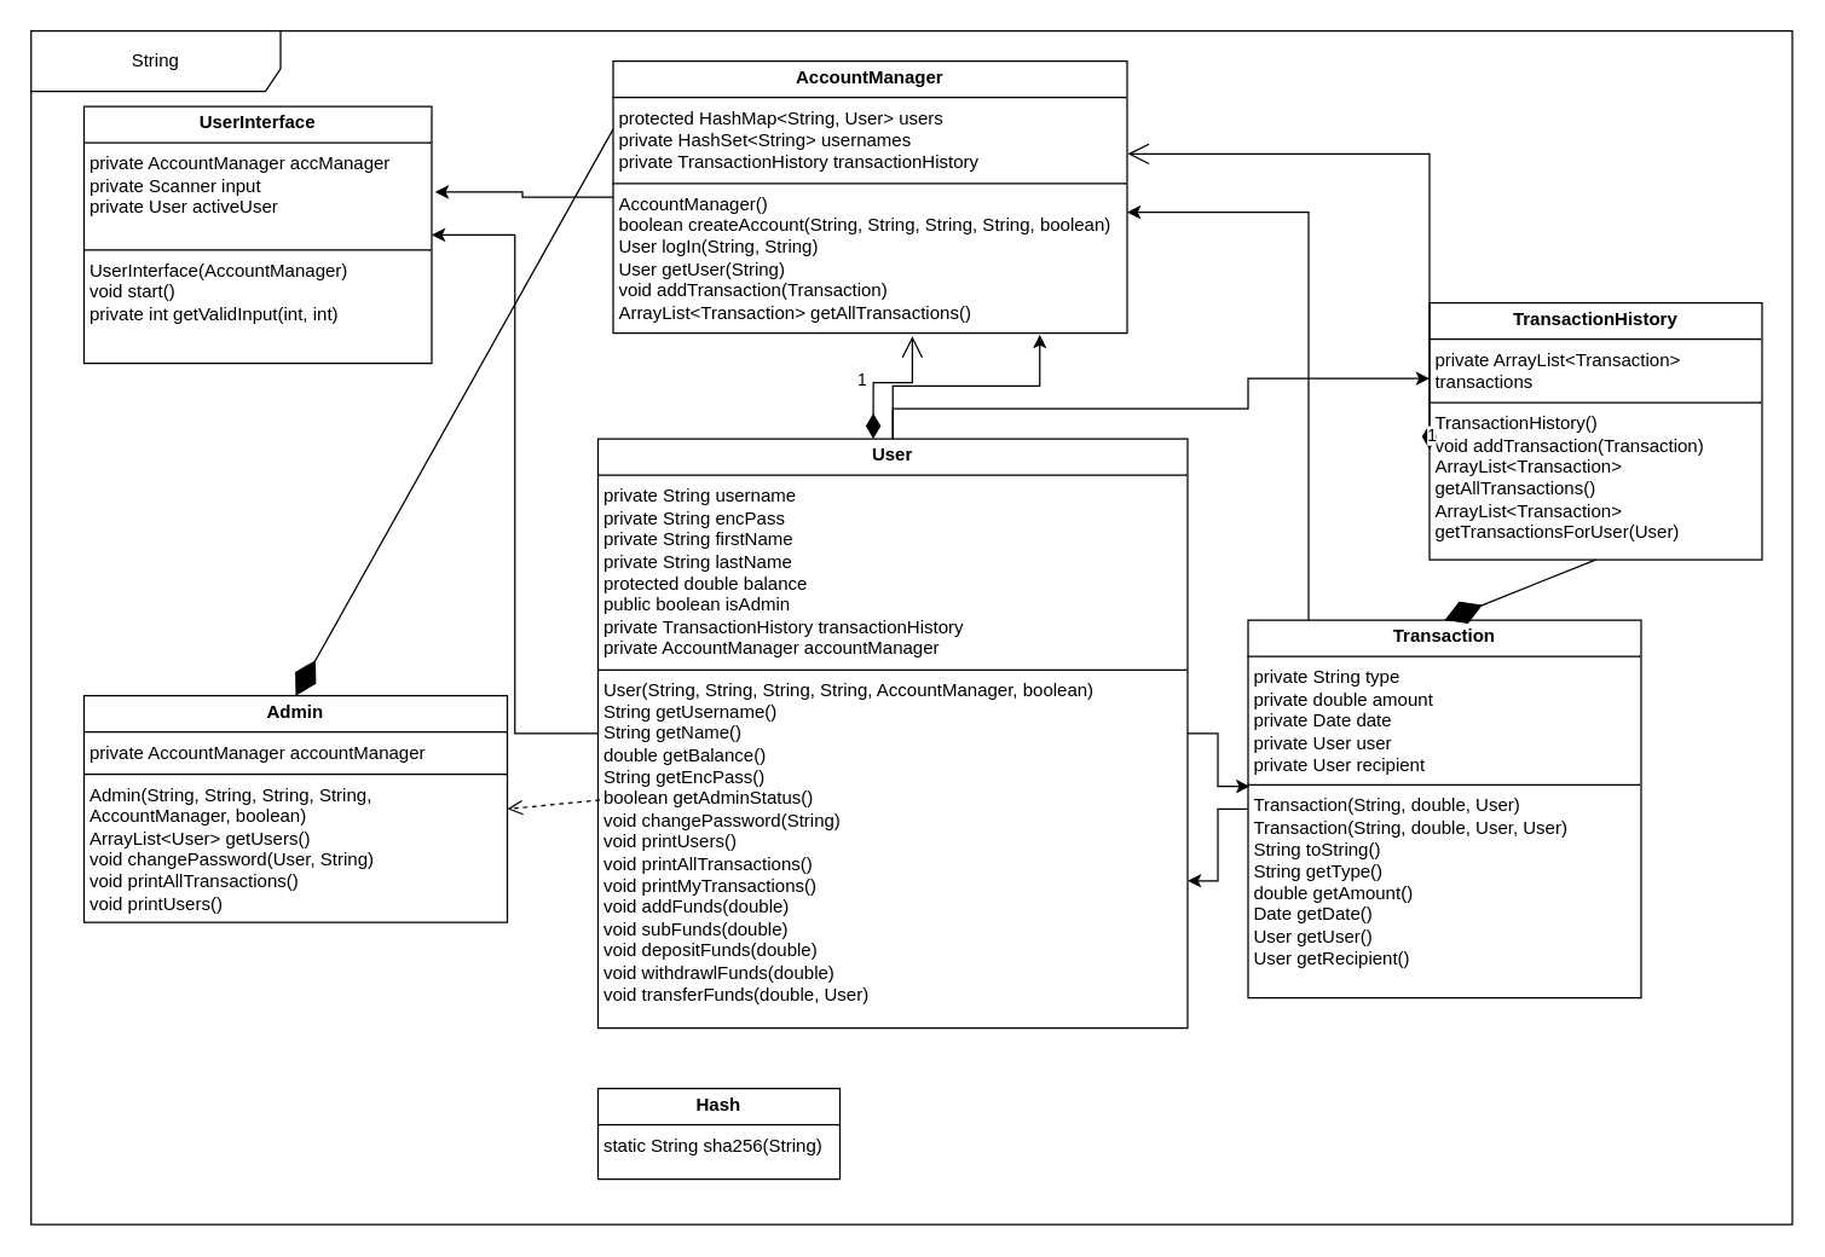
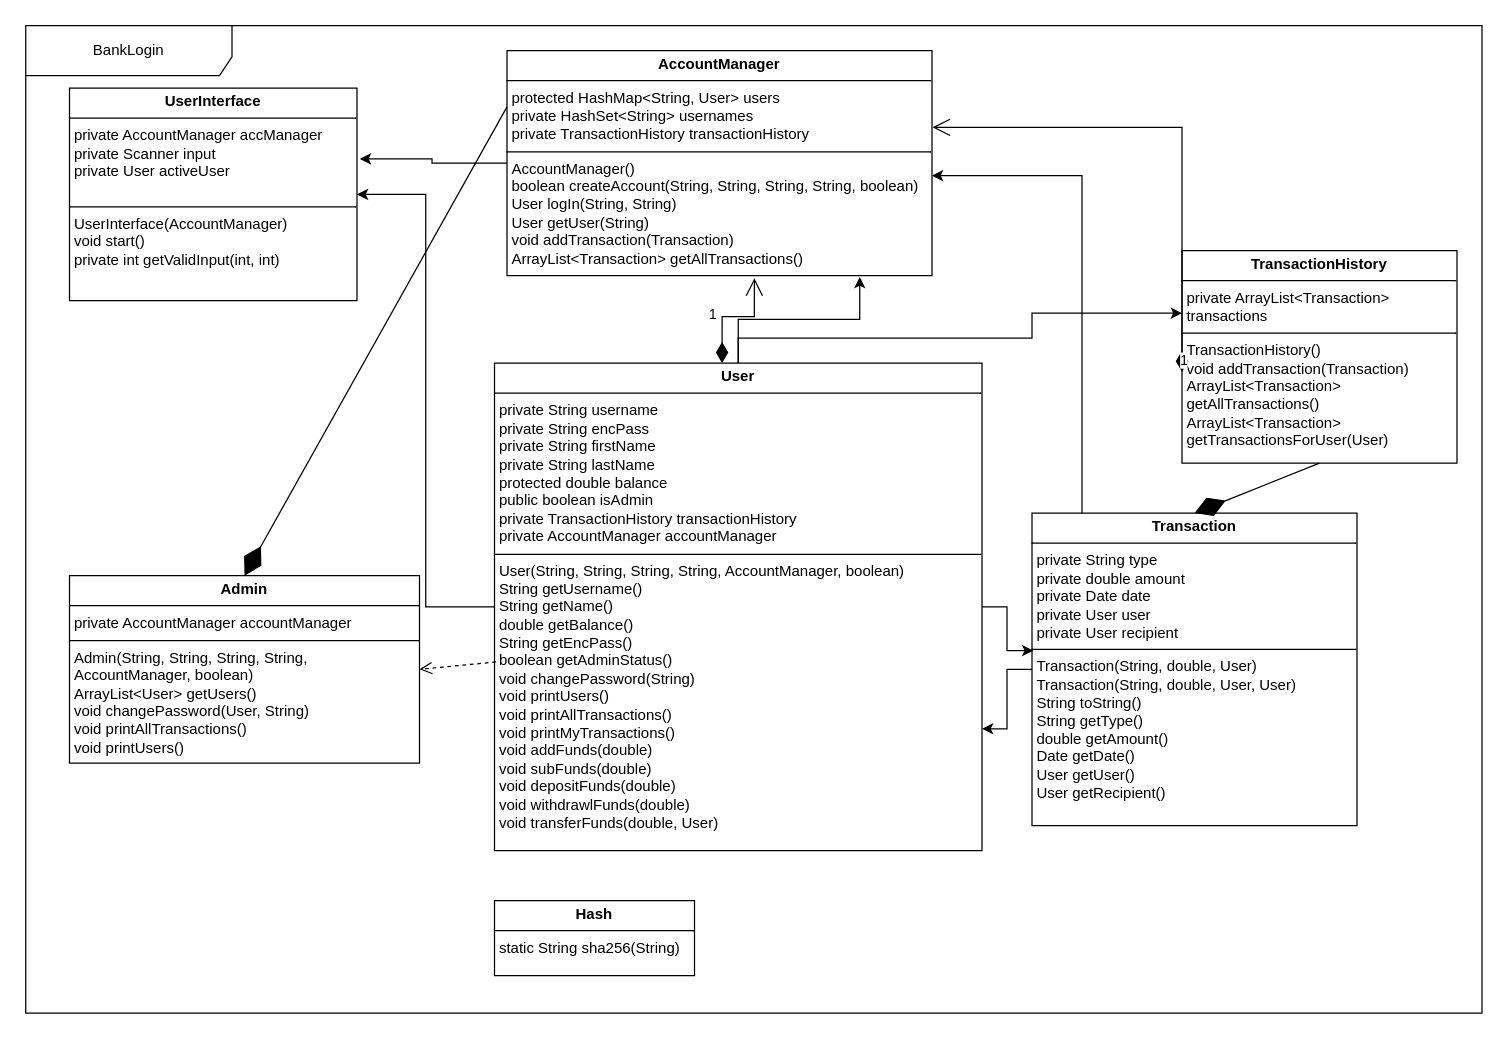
  <mxCell id="0" />
  <mxCell id="1" parent="0" />
  <mxCell id="2" value="&lt;p style=&quot;margin:0px;margin-top:4px;text-align:center;&quot;&gt;&lt;b&gt;AccountManager&lt;/b&gt;&lt;/p&gt;&lt;hr size=&quot;1&quot; style=&quot;border-style:solid;&quot;&gt;&lt;p style=&quot;margin:0px;margin-left:4px;&quot;&gt;protected HashMap&amp;lt;String, User&amp;gt; users&lt;/p&gt;&lt;p style=&quot;margin:0px;margin-left:4px;&quot;&gt;private HashSet&amp;lt;String&amp;gt; usernames&lt;/p&gt;&lt;p style=&quot;margin:0px;margin-left:4px;&quot;&gt;private TransactionHistory transactionHistory&lt;/p&gt;&lt;hr size=&quot;1&quot; style=&quot;border-style:solid;&quot;&gt;&lt;p style=&quot;margin:0px;margin-left:4px;&quot;&gt;AccountManager()&lt;/p&gt;&lt;p style=&quot;margin:0px;margin-left:4px;&quot;&gt;boolean createAccount(String, String, String, String, boolean)&lt;/p&gt;&lt;p style=&quot;margin:0px;margin-left:4px;&quot;&gt;User logIn(String, String)&lt;/p&gt;&lt;p style=&quot;margin:0px;margin-left:4px;&quot;&gt;User getUser(String)&lt;/p&gt;&lt;p style=&quot;margin:0px;margin-left:4px;&quot;&gt;void addTransaction(Transaction)&lt;/p&gt;&lt;p style=&quot;margin:0px;margin-left:4px;&quot;&gt;ArrayList&amp;lt;Transaction&amp;gt; getAllTransactions()&lt;/p&gt;" style="verticalAlign=top;align=left;overflow=fill;html=1;whiteSpace=wrap;" vertex="1" parent="1"><mxGeometry x="405" y="40" width="340" height="180" as="geometry" /></mxCell>
  <mxCell id="3" value="&lt;p style=&quot;margin:0px;margin-top:4px;text-align:center;&quot;&gt;&lt;b&gt;Admin&lt;/b&gt;&lt;/p&gt;&lt;hr size=&quot;1&quot; style=&quot;border-style:solid;&quot;&gt;&lt;p style=&quot;margin:0px;margin-left:4px;&quot;&gt;private AccountManager accountManager&lt;/p&gt;&lt;hr size=&quot;1&quot; style=&quot;border-style:solid;&quot;&gt;&lt;p style=&quot;margin:0px;margin-left:4px;&quot;&gt;Admin(String, String, String, String, AccountManager, boolean)&lt;/p&gt;&lt;p style=&quot;margin:0px;margin-left:4px;&quot;&gt;ArrayList&amp;lt;User&amp;gt; getUsers()&lt;/p&gt;&lt;p style=&quot;margin:0px;margin-left:4px;&quot;&gt;void changePassword(User, String)&lt;/p&gt;&lt;p style=&quot;margin:0px;margin-left:4px;&quot;&gt;void printAllTransactions()&lt;/p&gt;&lt;p style=&quot;margin:0px;margin-left:4px;&quot;&gt;void printUsers()&lt;/p&gt;" style="verticalAlign=top;align=left;overflow=fill;html=1;whiteSpace=wrap;" vertex="1" parent="1"><mxGeometry x="55" y="460" width="280" height="150" as="geometry" /></mxCell>
  <mxCell id="4" style="edgeStyle=orthogonalEdgeStyle;rounded=0;orthogonalLoop=1;jettySize=auto;html=1;" edge="1" parent="1" source="6"><mxGeometry relative="1" as="geometry"><mxPoint x="945" y="250" as="targetPoint" /><Array as="points"><mxPoint x="590" y="270" /><mxPoint x="825" y="270" /><mxPoint x="825" y="250" /></Array></mxGeometry></mxCell>
  <mxCell id="5" style="edgeStyle=orthogonalEdgeStyle;rounded=0;orthogonalLoop=1;jettySize=auto;html=1;entryX=1;entryY=0.5;entryDx=0;entryDy=0;" edge="1" parent="1" source="6" target="12"><mxGeometry relative="1" as="geometry" /></mxCell>
  <mxCell id="6" value="&lt;p style=&quot;margin:0px;margin-top:4px;text-align:center;&quot;&gt;&lt;b&gt;User&lt;/b&gt;&lt;/p&gt;&lt;hr size=&quot;1&quot; style=&quot;border-style:solid;&quot;&gt;&lt;p style=&quot;margin:0px;margin-left:4px;&quot;&gt;private String username&lt;/p&gt;&lt;p style=&quot;margin:0px;margin-left:4px;&quot;&gt;private String encPass&lt;/p&gt;&lt;p style=&quot;margin:0px;margin-left:4px;&quot;&gt;private String firstName&lt;/p&gt;&lt;p style=&quot;margin:0px;margin-left:4px;&quot;&gt;private String lastName&lt;/p&gt;&lt;p style=&quot;margin:0px;margin-left:4px;&quot;&gt;protected double balance&lt;/p&gt;&lt;p style=&quot;margin:0px;margin-left:4px;&quot;&gt;public boolean isAdmin&lt;/p&gt;&lt;p style=&quot;margin:0px;margin-left:4px;&quot;&gt;private TransactionHistory transactionHistory&lt;/p&gt;&lt;p style=&quot;margin:0px;margin-left:4px;&quot;&gt;private AccountManager accountManager&lt;/p&gt;&lt;hr size=&quot;1&quot; style=&quot;border-style:solid;&quot;&gt;&lt;p style=&quot;margin:0px;margin-left:4px;&quot;&gt;User(String, String, String, String, AccountManager, boolean)&lt;/p&gt;&lt;p style=&quot;margin:0px;margin-left:4px;&quot;&gt;String getUsername()&lt;/p&gt;&lt;p style=&quot;margin:0px;margin-left:4px;&quot;&gt;String getName()&lt;/p&gt;&lt;p style=&quot;margin:0px;margin-left:4px;&quot;&gt;double getBalance()&lt;/p&gt;&lt;p style=&quot;margin:0px;margin-left:4px;&quot;&gt;String getEncPass()&lt;/p&gt;&lt;p style=&quot;margin:0px;margin-left:4px;&quot;&gt;boolean getAdminStatus()&lt;/p&gt;&lt;p style=&quot;margin:0px;margin-left:4px;&quot;&gt;void changePassword(String)&lt;/p&gt;&lt;p style=&quot;margin:0px;margin-left:4px;&quot;&gt;void printUsers()&lt;/p&gt;&lt;p style=&quot;margin:0px;margin-left:4px;&quot;&gt;void printAllTransactions()&lt;/p&gt;&lt;p style=&quot;margin:0px;margin-left:4px;&quot;&gt;void printMyTransactions()&lt;/p&gt;&lt;p style=&quot;margin:0px;margin-left:4px;&quot;&gt;void addFunds(double)&lt;/p&gt;&lt;p style=&quot;margin:0px;margin-left:4px;&quot;&gt;void subFunds(double)&lt;/p&gt;&lt;p style=&quot;margin:0px;margin-left:4px;&quot;&gt;void depositFunds(double)&lt;/p&gt;&lt;p style=&quot;margin:0px;margin-left:4px;&quot;&gt;void withdrawlFunds(double)&lt;/p&gt;&lt;p style=&quot;margin:0px;margin-left:4px;&quot;&gt;void transferFunds(double, User)&lt;/p&gt;" style="verticalAlign=top;align=left;overflow=fill;html=1;whiteSpace=wrap;" vertex="1" parent="1"><mxGeometry x="395" y="290" width="390" height="390" as="geometry" /></mxCell>
  <mxCell id="7" style="edgeStyle=orthogonalEdgeStyle;rounded=0;orthogonalLoop=1;jettySize=auto;html=1;exitX=0.164;exitY=0.002;exitDx=0;exitDy=0;exitPerimeter=0;" edge="1" parent="1" source="9"><mxGeometry relative="1" as="geometry"><mxPoint x="745" y="140" as="targetPoint" /><Array as="points"><mxPoint x="865" y="411" /><mxPoint x="865" y="140" /></Array></mxGeometry></mxCell>
  <mxCell id="8" style="edgeStyle=orthogonalEdgeStyle;rounded=0;orthogonalLoop=1;jettySize=auto;html=1;entryX=1;entryY=0.75;entryDx=0;entryDy=0;" edge="1" parent="1" source="9" target="6"><mxGeometry relative="1" as="geometry" /></mxCell>
  <mxCell id="9" value="&lt;p style=&quot;margin:0px;margin-top:4px;text-align:center;&quot;&gt;&lt;b&gt;Transaction&lt;/b&gt;&lt;/p&gt;&lt;hr size=&quot;1&quot; style=&quot;border-style:solid;&quot;&gt;&lt;p style=&quot;margin:0px;margin-left:4px;&quot;&gt;private String type&lt;/p&gt;&lt;p style=&quot;margin:0px;margin-left:4px;&quot;&gt;private double amount&lt;/p&gt;&lt;p style=&quot;margin:0px;margin-left:4px;&quot;&gt;private Date date&lt;/p&gt;&lt;p style=&quot;margin:0px;margin-left:4px;&quot;&gt;private User user&lt;/p&gt;&lt;p style=&quot;margin:0px;margin-left:4px;&quot;&gt;private User recipient&lt;/p&gt;&lt;hr size=&quot;1&quot; style=&quot;border-style:solid;&quot;&gt;&lt;p style=&quot;margin:0px;margin-left:4px;&quot;&gt;Transaction(String, double, User)&lt;/p&gt;&lt;p style=&quot;margin:0px;margin-left:4px;&quot;&gt;Transaction(String, double, User, User)&lt;/p&gt;&lt;p style=&quot;margin:0px;margin-left:4px;&quot;&gt;String toString()&lt;/p&gt;&lt;p style=&quot;margin:0px;margin-left:4px;&quot;&gt;String getType()&lt;/p&gt;&lt;p style=&quot;margin:0px;margin-left:4px;&quot;&gt;double getAmount()&lt;/p&gt;&lt;p style=&quot;margin:0px;margin-left:4px;&quot;&gt;Date getDate()&lt;/p&gt;&lt;p style=&quot;margin:0px;margin-left:4px;&quot;&gt;User getUser()&lt;/p&gt;&lt;p style=&quot;margin:0px;margin-left:4px;&quot;&gt;User getRecipient()&lt;/p&gt;" style="verticalAlign=top;align=left;overflow=fill;html=1;whiteSpace=wrap;" vertex="1" parent="1"><mxGeometry x="825" y="410" width="260" height="250" as="geometry" /></mxCell>
  <mxCell id="10" value="&lt;p style=&quot;margin:0px;margin-top:4px;text-align:center;&quot;&gt;&lt;b&gt;TransactionHistory&lt;/b&gt;&lt;/p&gt;&lt;hr size=&quot;1&quot; style=&quot;border-style:solid;&quot;&gt;&lt;p style=&quot;margin:0px;margin-left:4px;&quot;&gt;private ArrayList&amp;lt;Transaction&amp;gt; transactions&lt;/p&gt;&lt;hr size=&quot;1&quot; style=&quot;border-style:solid;&quot;&gt;&lt;p style=&quot;margin:0px;margin-left:4px;&quot;&gt;TransactionHistory()&lt;/p&gt;&lt;p style=&quot;margin:0px;margin-left:4px;&quot;&gt;void addTransaction(Transaction)&lt;/p&gt;&lt;p style=&quot;margin:0px;margin-left:4px;&quot;&gt;ArrayList&amp;lt;Transaction&amp;gt; getAllTransactions()&lt;/p&gt;&lt;p style=&quot;margin:0px;margin-left:4px;&quot;&gt;ArrayList&amp;lt;Transaction&amp;gt; getTransactionsForUser(User)&lt;/p&gt;" style="verticalAlign=top;align=left;overflow=fill;html=1;whiteSpace=wrap;" vertex="1" parent="1"><mxGeometry x="945" y="200" width="220" height="170" as="geometry" /></mxCell>
  <mxCell id="11" value="&lt;p style=&quot;margin:0px;margin-top:4px;text-align:center;&quot;&gt;&lt;b&gt;Hash&lt;/b&gt;&lt;/p&gt;&lt;hr size=&quot;1&quot; style=&quot;border-style:solid;&quot;&gt;&lt;p style=&quot;margin:0px;margin-left:4px;&quot;&gt;static String sha256(String)&lt;/p&gt;" style="verticalAlign=top;align=left;overflow=fill;html=1;whiteSpace=wrap;" vertex="1" parent="1"><mxGeometry x="395" y="720" width="160" height="60" as="geometry" /></mxCell>
  <mxCell id="12" value="&lt;p style=&quot;margin:0px;margin-top:4px;text-align:center;&quot;&gt;&lt;b&gt;UserInterface&lt;/b&gt;&lt;/p&gt;&lt;hr size=&quot;1&quot; style=&quot;border-style:solid;&quot;&gt;&lt;p style=&quot;margin:0px;margin-left:4px;&quot;&gt;private AccountManager accManager&lt;/p&gt;&lt;p style=&quot;margin:0px;margin-left:4px;&quot;&gt;private Scanner input&lt;/p&gt;&lt;p style=&quot;margin:0px;margin-left:4px;&quot;&gt;private User activeUser&lt;/p&gt;&lt;div&gt;&lt;br&gt;&lt;/div&gt;&lt;hr size=&quot;1&quot; style=&quot;border-style:solid;&quot;&gt;&lt;p style=&quot;margin:0px;margin-left:4px;&quot;&gt;UserInterface(AccountManager)&lt;/p&gt;&lt;p style=&quot;margin:0px;margin-left:4px;&quot;&gt;void start()&lt;/p&gt;&lt;p style=&quot;margin:0px;margin-left:4px;&quot;&gt;private int getValidInput(int, int)&lt;/p&gt;" style="verticalAlign=top;align=left;overflow=fill;html=1;whiteSpace=wrap;" vertex="1" parent="1"><mxGeometry x="55" y="70" width="230" height="170" as="geometry" /></mxCell>
  <mxCell id="13" value="1" style="endArrow=open;html=1;endSize=12;startArrow=diamondThin;startSize=14;startFill=1;edgeStyle=orthogonalEdgeStyle;align=left;verticalAlign=bottom;rounded=0;entryX=0.58;entryY=0.996;entryDx=0;entryDy=0;entryPerimeter=0;exitX=0.465;exitY=-0.007;exitDx=0;exitDy=0;exitPerimeter=0;" edge="1" parent="1"><mxGeometry x="-0.36" y="12" relative="1" as="geometry"><mxPoint x="577.07" y="290" as="sourcePoint" /><mxPoint x="602.92" y="222.01" as="targetPoint" /><Array as="points"><mxPoint x="576.72" y="252.73" /><mxPoint x="602.72" y="252.73" /></Array><mxPoint as="offset" /></mxGeometry></mxCell>
  <mxCell id="14" value="1" style="endArrow=open;html=1;endSize=12;startArrow=diamondThin;startSize=14;startFill=1;edgeStyle=orthogonalEdgeStyle;align=left;verticalAlign=bottom;rounded=0;entryX=1.001;entryY=0.341;entryDx=0;entryDy=0;entryPerimeter=0;exitX=0;exitY=0.571;exitDx=0;exitDy=0;exitPerimeter=0;" edge="1" parent="1" source="10" target="2"><mxGeometry x="-1" y="3" relative="1" as="geometry"><mxPoint x="785" y="130" as="sourcePoint" /><mxPoint x="945" y="130" as="targetPoint" /><Array as="points"><mxPoint x="945" y="101" /></Array></mxGeometry></mxCell>
  <mxCell id="15" value="" style="html=1;verticalAlign=bottom;endArrow=open;dashed=1;endSize=8;curved=0;rounded=0;entryX=1;entryY=0.5;entryDx=0;entryDy=0;exitX=0.003;exitY=0.613;exitDx=0;exitDy=0;exitPerimeter=0;" edge="1" parent="1" source="6" target="3"><mxGeometry relative="1" as="geometry"><mxPoint x="275" y="680" as="sourcePoint" /><mxPoint x="335" y="630" as="targetPoint" /></mxGeometry></mxCell>
  <mxCell id="16" value="" style="endArrow=diamondThin;endFill=1;endSize=24;html=1;rounded=0;entryX=0.5;entryY=0;entryDx=0;entryDy=0;exitX=0;exitY=0.25;exitDx=0;exitDy=0;" edge="1" parent="1" source="2" target="3"><mxGeometry width="160" relative="1" as="geometry"><mxPoint x="185" y="80" as="sourcePoint" /><mxPoint y="80" as="targetPoint" x="345" /></mxGeometry></mxCell>
  <mxCell id="17" style="edgeStyle=orthogonalEdgeStyle;rounded=0;orthogonalLoop=1;jettySize=auto;html=1;entryX=0.004;entryY=0.44;entryDx=0;entryDy=0;entryPerimeter=0;" edge="1" parent="1" source="6" target="9"><mxGeometry relative="1" as="geometry" /></mxCell>
  <mxCell id="18" value="" style="endArrow=diamondThin;endFill=1;endSize=24;html=1;rounded=0;entryX=0.5;entryY=0;entryDx=0;entryDy=0;exitX=0.5;exitY=1;exitDx=0;exitDy=0;" edge="1" parent="1" source="10" target="9"><mxGeometry width="160" relative="1" as="geometry"><mxPoint x="1055" y="390" as="sourcePoint" /><mxPoint x="1215" y="390" as="targetPoint" /></mxGeometry></mxCell>
  <mxCell id="19" style="edgeStyle=orthogonalEdgeStyle;rounded=0;orthogonalLoop=1;jettySize=auto;html=1;entryX=0.83;entryY=1.006;entryDx=0;entryDy=0;entryPerimeter=0;" edge="1" parent="1" source="6" target="2"><mxGeometry relative="1" as="geometry" /></mxCell>
  <mxCell id="20" style="edgeStyle=orthogonalEdgeStyle;rounded=0;orthogonalLoop=1;jettySize=auto;html=1;entryX=1.01;entryY=0.333;entryDx=0;entryDy=0;entryPerimeter=0;" edge="1" parent="1" source="2" target="12"><mxGeometry relative="1" as="geometry" /></mxCell>
- <mxCell id="21" value="String" style="shape=umlFrame;whiteSpace=wrap;html=1;pointerEvents=0;width=165;height=40;" vertex="1" parent="1"><mxGeometry x="20" y="20" width="1165" height="790" as="geometry" /></mxCell>
+ <mxCell id="21" value="BankLogin" style="shape=umlFrame;whiteSpace=wrap;html=1;pointerEvents=0;width=165;height=40;" vertex="1" parent="1"><mxGeometry x="20" y="20" width="1165" height="790" as="geometry" /></mxCell>
